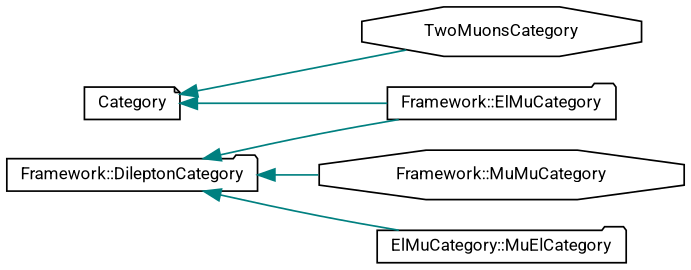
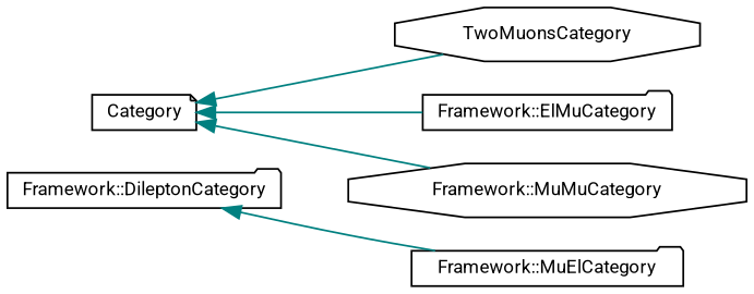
  digraph {
    fontname=Roboto
    rankdir=LR
    node [color=black fillcolor=white fontname=Roboto fontsize=10 shape=folder style=filled]
    edge [color=teal dir=back fontname=Roboto fontsize=10 labelfontname=Helvetica labelfontsize=10 style=solid]
    n1 [height=0.2 label=Category shape=note width=0.4]
    n2 [height=0.2 label=TwoMuonsCategory shape=octagon width=0.4]
    n3 [height=0.2 label="Framework::ElMuCategory" width=0.4]
    n4 [height=0.2 label="Framework::DileptonCategory" width=0.4]
-   n5 [height=0.2 label="ElMuCategory::MuElCategory" width=0.4]
+   n5 [height=0.2 label="Framework::MuElCategory" width=0.4]
    n6 [height=0.2 label="Framework::MuMuCategory" shape=octagon width=0.4]
    n1 -> n2
    n1 -> n3
-   n4 -> n3
    n4 -> n5
-   n4 -> n6
+   n1 -> n6
  }
